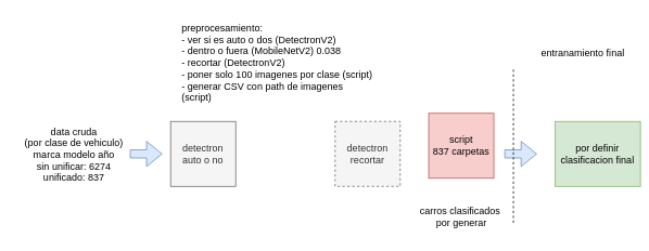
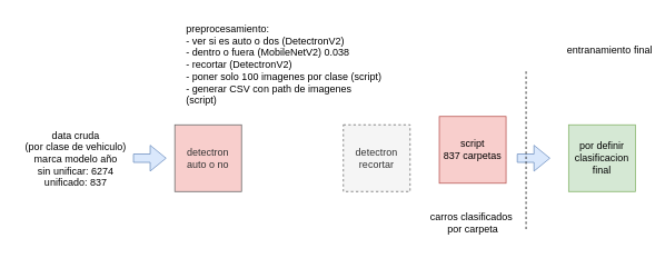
  <mxCell id="0" />
  <mxCell id="1" parent="0" />
- <mxCell id="2" value="detectron&lt;br&gt;auto o no" style="whiteSpace=wrap;html=1;aspect=fixed;fillColor=#f5f5f5;fontColor=#333333;strokeColor=#666666;" vertex="1" parent="1"><mxGeometry x="209" y="149" width="80" height="80" as="geometry" /></mxCell>
+ <mxCell id="2" value="detectron&lt;br&gt;auto o no" style="whiteSpace=wrap;html=1;aspect=fixed;fillColor=#f8cecc;fontColor=#333333;strokeColor=#666666;" vertex="1" parent="1"><mxGeometry x="209" y="149" width="80" height="80" as="geometry" /></mxCell>
  <mxCell id="3" value="" style="shape=flexArrow;endArrow=classic;html=1;rounded=0;fillColor=#dae8fc;strokeColor=#6c8ebf;" edge="1" parent="1"><mxGeometry width="50" height="50" relative="1" as="geometry"><mxPoint x="159" y="189" as="sourcePoint" /><mxPoint x="199" y="189" as="targetPoint" /></mxGeometry></mxCell>
  <mxCell id="4" value="" style="shape=flexArrow;endArrow=classic;html=1;rounded=0;fillColor=#dae8fc;strokeColor=#6c8ebf;" edge="1" parent="1"><mxGeometry width="50" height="50" relative="1" as="geometry"><mxPoint x="619" y="189" as="sourcePoint" /><mxPoint x="659" y="189" as="targetPoint" /></mxGeometry></mxCell>
  <mxCell id="5" value="data cruda&lt;br&gt;(por clase de vehiculo)&lt;br&gt;marca modelo año&lt;br&gt;sin unificar: 6274&lt;br&gt;unificado: 837" style="text;html=1;align=center;verticalAlign=middle;resizable=0;points=[];autosize=1;strokeColor=none;fillColor=none;" vertex="1" parent="1"><mxGeometry x="20" y="148" width="139" height="84" as="geometry" /></mxCell>
- <mxCell id="6" value="carros clasificados&amp;nbsp;&lt;br&gt;por generar" style="text;html=1;align=center;verticalAlign=middle;resizable=0;points=[];autosize=1;strokeColor=none;fillColor=none;" vertex="1" parent="1"><mxGeometry x="506" y="246" width="120" height="41" as="geometry" /></mxCell>
+ <mxCell id="6" value="carros clasificados&amp;nbsp;&lt;br&gt;por carpeta" style="text;html=1;align=center;verticalAlign=middle;resizable=0;points=[];autosize=1;strokeColor=none;fillColor=none;" vertex="1" parent="1"><mxGeometry x="506" y="246" width="120" height="41" as="geometry" /></mxCell>
  <mxCell id="7" value="preprocesamiento:&lt;br&gt;- ver si es auto o dos (DetectronV2)&lt;br&gt;&lt;span style=&quot;background-color: initial;&quot;&gt;- dentro o fuera (MobileNetV2) 0.038&lt;/span&gt;&lt;br&gt;&lt;div style=&quot;&quot;&gt;&lt;span style=&quot;background-color: initial;&quot;&gt;- recortar (DetectronV2)&lt;/span&gt;&lt;/div&gt;&lt;div style=&quot;&quot;&gt;&lt;span style=&quot;background-color: initial;&quot;&gt;- poner solo 100 imagenes por clase (script)&lt;/span&gt;&lt;/div&gt;&lt;div style=&quot;&quot;&gt;&lt;span style=&quot;background-color: initial;&quot;&gt;- generar CSV con path de imagenes&amp;nbsp;&lt;/span&gt;&lt;/div&gt;(script)" style="text;html=1;align=left;verticalAlign=middle;resizable=0;points=[];autosize=1;strokeColor=none;fillColor=none;" vertex="1" parent="1"><mxGeometry x="221" y="20" width="252" height="113" as="geometry" /></mxCell>
  <mxCell id="8" value="detectron&lt;br&gt;recortar" style="whiteSpace=wrap;html=1;aspect=fixed;fillColor=#f5f5f5;fontColor=#333333;strokeColor=#666666;dashed=1;" vertex="1" parent="1"><mxGeometry x="411" y="149" width="80" height="80" as="geometry" /></mxCell>
- <mxCell id="9" value="por definir&lt;br&gt;clasificacion final" style="whiteSpace=wrap;html=1;aspect=fixed;fillColor=#d5e8d4;strokeColor=#82b366;" vertex="1" parent="1"><mxGeometry x="681" y="149" width="105" height="80" as="geometry" /></mxCell>
+ <mxCell id="9" value="por definir&lt;br&gt;clasificacion final" style="whiteSpace=wrap;html=1;aspect=fixed;fillColor=#d5e8d4;strokeColor=#82b366;" vertex="1" parent="1"><mxGeometry x="681" y="149" width="80" height="80" as="geometry" /></mxCell>
  <mxCell id="10" value="script&lt;br&gt;837 carpetas" style="whiteSpace=wrap;html=1;aspect=fixed;fillColor=#f8cecc;strokeColor=#b85450;" vertex="1" parent="1"><mxGeometry x="526" y="139" width="80" height="80" as="geometry" /></mxCell>
- <mxCell id="11" value="entranamiento final" style="text;html=1;align=center;verticalAlign=middle;resizable=0;points=[];autosize=1;strokeColor=none;fillColor=none;" vertex="1" parent="1"><mxGeometry x="655" y="52" width="120" height="26" as="geometry" /></mxCell>
+ <mxCell id="11" value="entranamiento final" style="text;html=1;align=center;verticalAlign=middle;resizable=0;points=[];autosize=1;strokeColor=none;fillColor=none;" vertex="1" parent="1"><mxGeometry x="670" y="47" width="120" height="26" as="geometry" /></mxCell>
  <mxCell id="12" value="" style="endArrow=none;dashed=1;html=1;rounded=0;" edge="1" parent="1"><mxGeometry width="50" height="50" relative="1" as="geometry"><mxPoint x="630" y="274" as="sourcePoint" /><mxPoint x="630" y="84" as="targetPoint" /></mxGeometry></mxCell>
